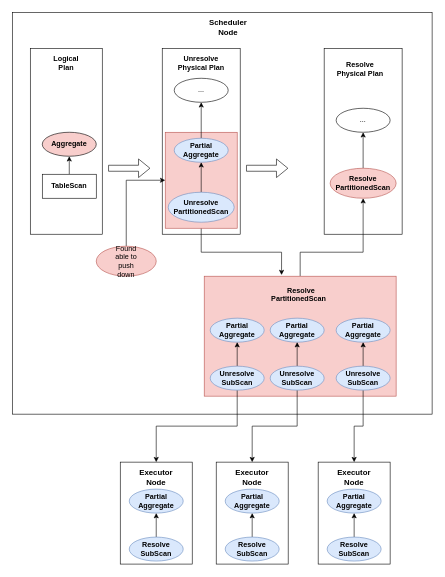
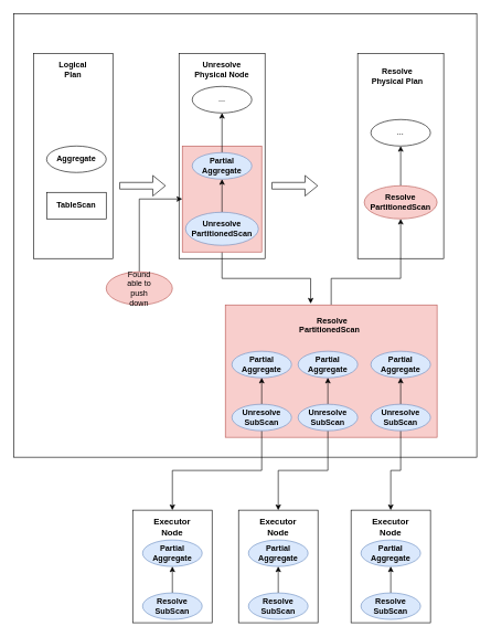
  <mxCell id="0" />
  <mxCell id="1" parent="0" />
  <mxCell id="2" value="" style="rounded=0;whiteSpace=wrap;html=1;" vertex="1" parent="1"><mxGeometry x="20" y="20" width="700" height="670" as="geometry" /></mxCell>
  <mxCell id="3" value="" style="rounded=0;whiteSpace=wrap;html=1;" vertex="1" parent="1"><mxGeometry x="270" y="80" width="130" height="310" as="geometry" /></mxCell>
  <mxCell id="4" value="" style="rounded=0;whiteSpace=wrap;html=1;" vertex="1" parent="1"><mxGeometry x="540" y="80" width="130" height="310" as="geometry" /></mxCell>
  <mxCell id="5" style="edgeStyle=orthogonalEdgeStyle;rounded=0;orthogonalLoop=1;jettySize=auto;html=1;exitX=0.5;exitY=0;exitDx=0;exitDy=0;entryX=0;entryY=0.5;entryDx=0;entryDy=0;" edge="1" parent="1" source="6" target="8"><mxGeometry relative="1" as="geometry" /></mxCell>
  <mxCell id="6" value="" style="ellipse;whiteSpace=wrap;html=1;fillColor=#f8cecc;strokeColor=#b85450;" vertex="1" parent="1"><mxGeometry x="160" y="410" width="100" height="50" as="geometry" /></mxCell>
  <mxCell id="7" style="edgeStyle=orthogonalEdgeStyle;rounded=0;orthogonalLoop=1;jettySize=auto;html=1;exitX=0.5;exitY=1;exitDx=0;exitDy=0;entryX=0.403;entryY=-0.01;entryDx=0;entryDy=0;entryPerimeter=0;" edge="1" parent="1" source="8" target="10"><mxGeometry relative="1" as="geometry" /></mxCell>
  <mxCell id="8" value="" style="rounded=0;whiteSpace=wrap;html=1;fillColor=#f8cecc;strokeColor=#b85450;" vertex="1" parent="1"><mxGeometry x="275" y="220" width="120" height="160" as="geometry" /></mxCell>
  <mxCell id="9" style="edgeStyle=orthogonalEdgeStyle;rounded=0;orthogonalLoop=1;jettySize=auto;html=1;exitX=0.5;exitY=0;exitDx=0;exitDy=0;entryX=0.5;entryY=1;entryDx=0;entryDy=0;" edge="1" parent="1" source="10" target="24"><mxGeometry relative="1" as="geometry"><Array as="points"><mxPoint x="500" y="420" /><mxPoint x="605" y="420" /></Array></mxGeometry></mxCell>
  <mxCell id="10" value="" style="rounded=0;whiteSpace=wrap;html=1;fillColor=#f8cecc;strokeColor=#b85450;" vertex="1" parent="1"><mxGeometry x="340" y="460" width="320" height="200" as="geometry" /></mxCell>
  <mxCell id="11" value="" style="rounded=0;whiteSpace=wrap;html=1;" vertex="1" parent="1"><mxGeometry x="50" y="80" width="120" height="310" as="geometry" /></mxCell>
  <mxCell id="12" style="edgeStyle=orthogonalEdgeStyle;rounded=0;orthogonalLoop=1;jettySize=auto;html=1;exitX=0.5;exitY=0;exitDx=0;exitDy=0;entryX=0.5;entryY=1;entryDx=0;entryDy=0;" edge="1" parent="1" source="13" target="19"><mxGeometry relative="1" as="geometry" /></mxCell>
  <mxCell id="13" value="&lt;b&gt;Partial Aggregate&lt;/b&gt;" style="ellipse;whiteSpace=wrap;html=1;fillColor=#dae8fc;strokeColor=#6c8ebf;" vertex="1" parent="1"><mxGeometry x="290" y="230" width="90" height="40" as="geometry" /></mxCell>
  <mxCell id="14" style="edgeStyle=orthogonalEdgeStyle;rounded=0;orthogonalLoop=1;jettySize=auto;html=1;exitX=0.5;exitY=0;exitDx=0;exitDy=0;entryX=0.5;entryY=1;entryDx=0;entryDy=0;" edge="1" parent="1" source="15" target="13"><mxGeometry relative="1" as="geometry" /></mxCell>
  <mxCell id="15" value="&lt;div&gt;&lt;b&gt;Unresolve&lt;/b&gt;&lt;/div&gt;&lt;div&gt;&lt;b&gt;PartitionedScan&lt;br&gt;&lt;/b&gt;&lt;/div&gt;" style="ellipse;whiteSpace=wrap;html=1;fillColor=#dae8fc;strokeColor=#6c8ebf;" vertex="1" parent="1"><mxGeometry x="280" y="320" width="110" height="50" as="geometry" /></mxCell>
- <mxCell id="16" value="&lt;b&gt;Aggregate&lt;/b&gt;" style="ellipse;whiteSpace=wrap;html=1;fillColor=#f8cecc;" vertex="1" parent="1"><mxGeometry x="70" y="220" width="90" height="40" as="geometry" /></mxCell>
- <mxCell id="17" style="edgeStyle=orthogonalEdgeStyle;rounded=0;orthogonalLoop=1;jettySize=auto;html=1;exitX=0.5;exitY=0;exitDx=0;exitDy=0;entryX=0.5;entryY=1;entryDx=0;entryDy=0;" edge="1" parent="1" source="18" target="16"><mxGeometry relative="1" as="geometry" /></mxCell>
+ <mxCell id="16" value="&lt;b&gt;Aggregate&lt;/b&gt;" style="ellipse;whiteSpace=wrap;html=1;" vertex="1" parent="1"><mxGeometry x="70" y="220" width="90" height="40" as="geometry" /></mxCell>
  <mxCell id="18" value="&lt;b&gt;TableScan&lt;/b&gt;" style="whiteSpace=wrap;html=1;rounded=0;" vertex="1" parent="1"><mxGeometry x="70" y="290" width="90" height="40" as="geometry" /></mxCell>
  <mxCell id="19" value="..." style="ellipse;whiteSpace=wrap;html=1;" vertex="1" parent="1"><mxGeometry x="290" y="130" width="90" height="40" as="geometry" /></mxCell>
  <mxCell id="20" value="" style="shape=flexArrow;endArrow=classic;html=1;rounded=0;" edge="1" parent="1"><mxGeometry width="50" height="50" relative="1" as="geometry"><mxPoint x="180" y="280" as="sourcePoint" /><mxPoint x="250" y="280" as="targetPoint" /></mxGeometry></mxCell>
  <mxCell id="21" value="" style="shape=flexArrow;endArrow=classic;html=1;rounded=0;" edge="1" parent="1"><mxGeometry width="50" height="50" relative="1" as="geometry"><mxPoint x="410" y="280" as="sourcePoint" /><mxPoint x="480" y="280" as="targetPoint" /></mxGeometry></mxCell>
  <mxCell id="22" value="&lt;b&gt;Partial Aggregate&lt;/b&gt;" style="ellipse;whiteSpace=wrap;html=1;fillColor=#dae8fc;strokeColor=#6c8ebf;" vertex="1" parent="1"><mxGeometry x="350" y="530" width="90" height="40" as="geometry" /></mxCell>
  <mxCell id="23" style="edgeStyle=orthogonalEdgeStyle;rounded=0;orthogonalLoop=1;jettySize=auto;html=1;exitX=0.5;exitY=0;exitDx=0;exitDy=0;" edge="1" parent="1" source="24" target="28"><mxGeometry relative="1" as="geometry" /></mxCell>
  <mxCell id="24" value="&lt;div&gt;&lt;b&gt;Resolve&lt;/b&gt;&lt;/div&gt;&lt;div&gt;&lt;b&gt;PartitionedScan&lt;/b&gt;&lt;/div&gt;" style="ellipse;whiteSpace=wrap;html=1;fillColor=#f8cecc;strokeColor=#b85450;" vertex="1" parent="1"><mxGeometry x="550" y="280" width="110" height="50" as="geometry" /></mxCell>
  <mxCell id="25" value="&lt;b&gt;Logical Plan&lt;br&gt;&lt;/b&gt;" style="text;html=1;strokeColor=none;fillColor=none;align=center;verticalAlign=middle;whiteSpace=wrap;rounded=0;" vertex="1" parent="1"><mxGeometry x="80" y="90" width="60" height="30" as="geometry" /></mxCell>
- <mxCell id="26" value="&lt;b&gt;Unresolve&lt;br&gt;Physical Plan&lt;br&gt;&lt;/b&gt;" style="text;html=1;strokeColor=none;fillColor=none;align=center;verticalAlign=middle;whiteSpace=wrap;rounded=0;" vertex="1" parent="1"><mxGeometry x="290" y="90" width="90" height="30" as="geometry" /></mxCell>
+ <mxCell id="26" value="&lt;b&gt;Unresolve&lt;br&gt;Physical Node&lt;br&gt;&lt;/b&gt;" style="text;html=1;strokeColor=none;fillColor=none;align=center;verticalAlign=middle;whiteSpace=wrap;rounded=0;" vertex="1" parent="1"><mxGeometry x="290" y="90" width="90" height="30" as="geometry" /></mxCell>
  <mxCell id="27" value="&lt;b&gt;Resolve&lt;br&gt;Physical Plan&lt;br&gt;&lt;/b&gt;" style="text;html=1;strokeColor=none;fillColor=none;align=center;verticalAlign=middle;whiteSpace=wrap;rounded=0;" vertex="1" parent="1"><mxGeometry x="555" y="100" width="90" height="30" as="geometry" /></mxCell>
  <mxCell id="28" value="..." style="ellipse;whiteSpace=wrap;html=1;" vertex="1" parent="1"><mxGeometry x="560" y="180" width="90" height="40" as="geometry" /></mxCell>
  <mxCell id="29" style="edgeStyle=orthogonalEdgeStyle;rounded=0;orthogonalLoop=1;jettySize=auto;html=1;exitX=0.5;exitY=0;exitDx=0;exitDy=0;entryX=0.5;entryY=1;entryDx=0;entryDy=0;" edge="1" parent="1" source="31" target="22"><mxGeometry relative="1" as="geometry" /></mxCell>
  <mxCell id="30" style="edgeStyle=orthogonalEdgeStyle;rounded=0;orthogonalLoop=1;jettySize=auto;html=1;exitX=0.5;exitY=1;exitDx=0;exitDy=0;entryX=0.5;entryY=0;entryDx=0;entryDy=0;" edge="1" parent="1" source="31" target="43"><mxGeometry relative="1" as="geometry" /></mxCell>
  <mxCell id="31" value="&lt;div&gt;&lt;b&gt;Unresolve&lt;/b&gt;&lt;/div&gt;&lt;div&gt;&lt;b&gt;SubScan&lt;br&gt;&lt;/b&gt;&lt;/div&gt;" style="ellipse;whiteSpace=wrap;html=1;fillColor=#dae8fc;strokeColor=#6c8ebf;" vertex="1" parent="1"><mxGeometry x="350" y="610" width="90" height="40" as="geometry" /></mxCell>
  <mxCell id="32" value="&lt;b&gt;Partial Aggregate&lt;/b&gt;" style="ellipse;whiteSpace=wrap;html=1;fillColor=#dae8fc;strokeColor=#6c8ebf;" vertex="1" parent="1"><mxGeometry x="450" y="530" width="90" height="40" as="geometry" /></mxCell>
  <mxCell id="33" style="edgeStyle=orthogonalEdgeStyle;rounded=0;orthogonalLoop=1;jettySize=auto;html=1;exitX=0.5;exitY=0;exitDx=0;exitDy=0;entryX=0.5;entryY=1;entryDx=0;entryDy=0;" edge="1" parent="1" source="35" target="32"><mxGeometry relative="1" as="geometry" /></mxCell>
  <mxCell id="34" style="edgeStyle=orthogonalEdgeStyle;rounded=0;orthogonalLoop=1;jettySize=auto;html=1;exitX=0.5;exitY=1;exitDx=0;exitDy=0;" edge="1" parent="1" source="35" target="48"><mxGeometry relative="1" as="geometry" /></mxCell>
  <mxCell id="35" value="&lt;div&gt;&lt;b&gt;Unresolve&lt;/b&gt;&lt;/div&gt;&lt;div&gt;&lt;b&gt;SubScan&lt;br&gt;&lt;/b&gt;&lt;/div&gt;" style="ellipse;whiteSpace=wrap;html=1;fillColor=#dae8fc;strokeColor=#6c8ebf;" vertex="1" parent="1"><mxGeometry x="450" y="610" width="90" height="40" as="geometry" /></mxCell>
  <mxCell id="36" value="&lt;b&gt;Partial Aggregate&lt;/b&gt;" style="ellipse;whiteSpace=wrap;html=1;fillColor=#dae8fc;strokeColor=#6c8ebf;" vertex="1" parent="1"><mxGeometry x="560" y="530" width="90" height="40" as="geometry" /></mxCell>
  <mxCell id="37" style="edgeStyle=orthogonalEdgeStyle;rounded=0;orthogonalLoop=1;jettySize=auto;html=1;exitX=0.5;exitY=0;exitDx=0;exitDy=0;entryX=0.5;entryY=1;entryDx=0;entryDy=0;" edge="1" parent="1" source="39" target="36"><mxGeometry relative="1" as="geometry" /></mxCell>
  <mxCell id="38" style="edgeStyle=orthogonalEdgeStyle;rounded=0;orthogonalLoop=1;jettySize=auto;html=1;exitX=0.5;exitY=1;exitDx=0;exitDy=0;entryX=0.5;entryY=0;entryDx=0;entryDy=0;" edge="1" parent="1" source="39" target="53"><mxGeometry relative="1" as="geometry" /></mxCell>
  <mxCell id="39" value="&lt;div&gt;&lt;b&gt;Unresolve&lt;/b&gt;&lt;/div&gt;&lt;div&gt;&lt;b&gt;SubScan&lt;br&gt;&lt;/b&gt;&lt;/div&gt;" style="ellipse;whiteSpace=wrap;html=1;fillColor=#dae8fc;strokeColor=#6c8ebf;" vertex="1" parent="1"><mxGeometry x="560" y="610" width="90" height="40" as="geometry" /></mxCell>
  <mxCell id="40" value="&lt;div&gt;&lt;b&gt;&lt;span style=&quot;white-space: pre;&quot;&gt;&#09;&lt;/span&gt;Resolve&lt;/b&gt;&lt;/div&gt;&lt;div&gt;&lt;b&gt;PartitionedScan&lt;/b&gt;&lt;/div&gt;" style="text;whiteSpace=wrap;html=1;" vertex="1" parent="1"><mxGeometry x="450" y="470" width="120" height="50" as="geometry" /></mxCell>
  <mxCell id="41" value="Found able to push down" style="text;html=1;strokeColor=none;fillColor=none;align=center;verticalAlign=middle;whiteSpace=wrap;rounded=0;" vertex="1" parent="1"><mxGeometry x="180" y="420" width="60" height="30" as="geometry" /></mxCell>
- <mxCell id="42" value="&lt;font style=&quot;font-size: 13px;&quot;&gt;&lt;b&gt;Scheduler Node&lt;br&gt;&lt;/b&gt;&lt;/font&gt;" style="text;html=1;strokeColor=none;fillColor=none;align=center;verticalAlign=middle;whiteSpace=wrap;rounded=0;" vertex="1" parent="1"><mxGeometry x="350" y="30" width="60" height="30" as="geometry" /></mxCell>
  <mxCell id="43" value="" style="rounded=0;whiteSpace=wrap;html=1;" vertex="1" parent="1"><mxGeometry x="200" y="770" width="120" height="170" as="geometry" /></mxCell>
  <mxCell id="44" value="&lt;b&gt;Partial Aggregate&lt;/b&gt;" style="ellipse;whiteSpace=wrap;html=1;fillColor=#dae8fc;strokeColor=#6c8ebf;" vertex="1" parent="1"><mxGeometry x="215" y="815" width="90" height="40" as="geometry" /></mxCell>
  <mxCell id="45" style="edgeStyle=orthogonalEdgeStyle;rounded=0;orthogonalLoop=1;jettySize=auto;html=1;exitX=0.5;exitY=0;exitDx=0;exitDy=0;entryX=0.5;entryY=1;entryDx=0;entryDy=0;" edge="1" parent="1" source="46" target="44"><mxGeometry relative="1" as="geometry" /></mxCell>
  <mxCell id="46" value="&lt;div&gt;&lt;b&gt;Resolve&lt;/b&gt;&lt;/div&gt;&lt;div&gt;&lt;b&gt;SubScan&lt;br&gt;&lt;/b&gt;&lt;/div&gt;" style="ellipse;whiteSpace=wrap;html=1;fillColor=#dae8fc;strokeColor=#6c8ebf;" vertex="1" parent="1"><mxGeometry x="215" y="895" width="90" height="40" as="geometry" /></mxCell>
  <mxCell id="47" value="&lt;font style=&quot;font-size: 13px;&quot;&gt;&lt;b&gt;Executor Node&lt;br&gt;&lt;/b&gt;&lt;/font&gt;" style="text;html=1;strokeColor=none;fillColor=none;align=center;verticalAlign=middle;whiteSpace=wrap;rounded=0;" vertex="1" parent="1"><mxGeometry x="230" y="780" width="60" height="30" as="geometry" /></mxCell>
  <mxCell id="48" value="" style="rounded=0;whiteSpace=wrap;html=1;" vertex="1" parent="1"><mxGeometry x="360" y="770" width="120" height="170" as="geometry" /></mxCell>
  <mxCell id="49" value="&lt;b&gt;Partial Aggregate&lt;/b&gt;" style="ellipse;whiteSpace=wrap;html=1;fillColor=#dae8fc;strokeColor=#6c8ebf;" vertex="1" parent="1"><mxGeometry x="375" y="815" width="90" height="40" as="geometry" /></mxCell>
  <mxCell id="50" style="edgeStyle=orthogonalEdgeStyle;rounded=0;orthogonalLoop=1;jettySize=auto;html=1;exitX=0.5;exitY=0;exitDx=0;exitDy=0;entryX=0.5;entryY=1;entryDx=0;entryDy=0;" edge="1" parent="1" source="51" target="49"><mxGeometry relative="1" as="geometry" /></mxCell>
  <mxCell id="51" value="&lt;div&gt;&lt;b&gt;Resolve&lt;/b&gt;&lt;/div&gt;&lt;div&gt;&lt;b&gt;SubScan&lt;br&gt;&lt;/b&gt;&lt;/div&gt;" style="ellipse;whiteSpace=wrap;html=1;fillColor=#dae8fc;strokeColor=#6c8ebf;" vertex="1" parent="1"><mxGeometry x="375" y="895" width="90" height="40" as="geometry" /></mxCell>
  <mxCell id="52" value="&lt;font style=&quot;font-size: 13px;&quot;&gt;&lt;b&gt;Executor Node&lt;br&gt;&lt;/b&gt;&lt;/font&gt;" style="text;html=1;strokeColor=none;fillColor=none;align=center;verticalAlign=middle;whiteSpace=wrap;rounded=0;" vertex="1" parent="1"><mxGeometry x="390" y="780" width="60" height="30" as="geometry" /></mxCell>
  <mxCell id="53" value="" style="rounded=0;whiteSpace=wrap;html=1;" vertex="1" parent="1"><mxGeometry x="530" y="770" width="120" height="170" as="geometry" /></mxCell>
  <mxCell id="54" value="&lt;b&gt;Partial Aggregate&lt;/b&gt;" style="ellipse;whiteSpace=wrap;html=1;fillColor=#dae8fc;strokeColor=#6c8ebf;" vertex="1" parent="1"><mxGeometry x="545" y="815" width="90" height="40" as="geometry" /></mxCell>
  <mxCell id="55" style="edgeStyle=orthogonalEdgeStyle;rounded=0;orthogonalLoop=1;jettySize=auto;html=1;exitX=0.5;exitY=0;exitDx=0;exitDy=0;entryX=0.5;entryY=1;entryDx=0;entryDy=0;" edge="1" parent="1" source="56" target="54"><mxGeometry relative="1" as="geometry" /></mxCell>
  <mxCell id="56" value="&lt;div&gt;&lt;b&gt;Resolve&lt;/b&gt;&lt;/div&gt;&lt;div&gt;&lt;b&gt;SubScan&lt;br&gt;&lt;/b&gt;&lt;/div&gt;" style="ellipse;whiteSpace=wrap;html=1;fillColor=#dae8fc;strokeColor=#6c8ebf;" vertex="1" parent="1"><mxGeometry x="545" y="895" width="90" height="40" as="geometry" /></mxCell>
  <mxCell id="57" value="&lt;font style=&quot;font-size: 13px;&quot;&gt;&lt;b&gt;Executor Node&lt;br&gt;&lt;/b&gt;&lt;/font&gt;" style="text;html=1;strokeColor=none;fillColor=none;align=center;verticalAlign=middle;whiteSpace=wrap;rounded=0;" vertex="1" parent="1"><mxGeometry x="560" y="780" width="60" height="30" as="geometry" /></mxCell>
